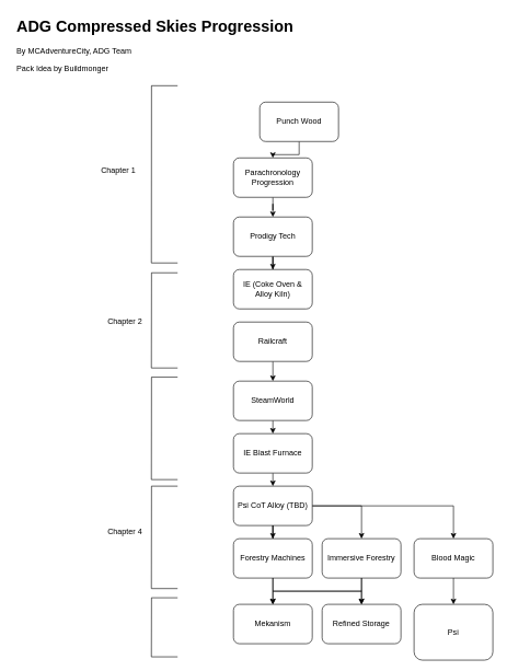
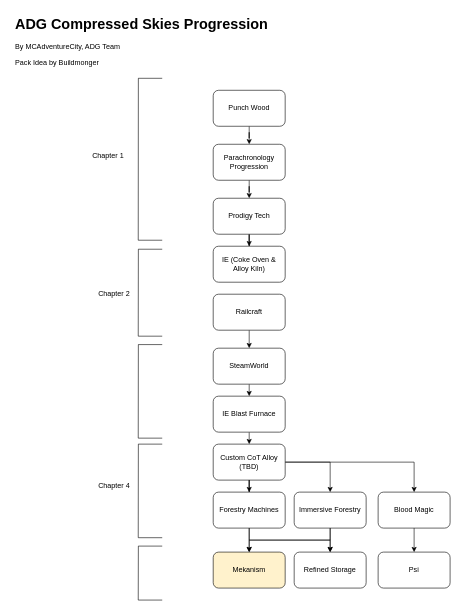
  <mxCell id="0" />
  <mxCell id="1" parent="0" />
  <mxCell id="2" value="&lt;h1&gt;ADG Compressed Skies Progression&lt;/h1&gt;&lt;p&gt;By MCAdventureCity, ADG Team&lt;/p&gt;&lt;p&gt;Pack Idea by Buildmonger&lt;/p&gt;" style="text;html=1;strokeColor=none;fillColor=none;spacing=5;spacingTop=-20;whiteSpace=wrap;overflow=hidden;rounded=0;" parent="1" vertex="1"><mxGeometry x="20" y="20" width="460" height="120" as="geometry" /></mxCell>
  <mxCell id="3" style="edgeStyle=orthogonalEdgeStyle;rounded=0;orthogonalLoop=1;jettySize=auto;html=1;" parent="1" source="4" target="6" edge="1"><mxGeometry relative="1" as="geometry" /></mxCell>
- <mxCell id="4" value="Punch Wood" style="rounded=1;whiteSpace=wrap;html=1;" parent="1" vertex="1"><mxGeometry x="395" y="155" width="120" height="60" as="geometry" /></mxCell>
+ <mxCell id="4" value="Punch Wood" style="rounded=1;whiteSpace=wrap;html=1;" parent="1" vertex="1"><mxGeometry x="355" y="150" width="120" height="60" as="geometry" /></mxCell>
  <mxCell id="5" style="edgeStyle=orthogonalEdgeStyle;rounded=0;orthogonalLoop=1;jettySize=auto;html=1;entryX=0.5;entryY=0;entryDx=0;entryDy=0;" parent="1" source="6" target="8" edge="1"><mxGeometry relative="1" as="geometry" /></mxCell>
  <mxCell id="6" value="Parachronology Progression" style="rounded=1;whiteSpace=wrap;html=1;" parent="1" vertex="1"><mxGeometry x="355" y="240" width="120" height="60" as="geometry" /></mxCell>
  <mxCell id="7" style="edgeStyle=orthogonalEdgeStyle;rounded=0;orthogonalLoop=1;jettySize=auto;html=1;entryX=0.5;entryY=0;entryDx=0;entryDy=0;" parent="1" source="8" target="9" edge="1"><mxGeometry relative="1" as="geometry" /></mxCell>
  <mxCell id="8" value="Prodigy Tech" style="rounded=1;whiteSpace=wrap;html=1;" parent="1" vertex="1"><mxGeometry x="355" y="330" width="120" height="60" as="geometry" /></mxCell>
  <mxCell id="9" value="IE (Coke Oven &amp;amp; Alloy Kiln)" style="rounded=1;whiteSpace=wrap;html=1;" parent="1" vertex="1"><mxGeometry x="355" y="410" width="120" height="60" as="geometry" /></mxCell>
  <mxCell id="10" value="" style="endArrow=none;html=1;entryX=0.457;entryY=0.917;entryDx=0;entryDy=0;entryPerimeter=0;" parent="1" target="2" edge="1"><mxGeometry width="50" height="50" relative="1" as="geometry"><mxPoint x="230" y="400" as="sourcePoint" /><mxPoint x="230" y="160" as="targetPoint" /></mxGeometry></mxCell>
  <mxCell id="11" value="" style="endArrow=none;html=1;" parent="1" edge="1"><mxGeometry width="50" height="50" relative="1" as="geometry"><mxPoint x="270" y="400" as="sourcePoint" /><mxPoint x="230" y="400" as="targetPoint" /></mxGeometry></mxCell>
  <mxCell id="12" value="" style="endArrow=none;html=1;" parent="1" edge="1"><mxGeometry width="50" height="50" relative="1" as="geometry"><mxPoint x="270" y="130" as="sourcePoint" /><mxPoint x="230" y="130" as="targetPoint" /></mxGeometry></mxCell>
  <mxCell id="13" value="Chapter 1" style="text;html=1;strokeColor=none;fillColor=none;align=center;verticalAlign=middle;whiteSpace=wrap;rounded=0;" parent="1" vertex="1"><mxGeometry x="150" y="250" width="60" height="20" as="geometry" /></mxCell>
  <mxCell id="14" style="edgeStyle=orthogonalEdgeStyle;rounded=0;orthogonalLoop=1;jettySize=auto;html=1;exitX=0.5;exitY=1;exitDx=0;exitDy=0;entryX=0.5;entryY=0;entryDx=0;entryDy=0;" parent="1" source="15" target="17" edge="1"><mxGeometry relative="1" as="geometry" /></mxCell>
  <mxCell id="15" value="Railcraft" style="rounded=1;whiteSpace=wrap;html=1;" parent="1" vertex="1"><mxGeometry x="355" y="490" width="120" height="60" as="geometry" /></mxCell>
  <mxCell id="16" style="edgeStyle=orthogonalEdgeStyle;rounded=0;orthogonalLoop=1;jettySize=auto;html=1;exitX=0.5;exitY=1;exitDx=0;exitDy=0;entryX=0.5;entryY=0;entryDx=0;entryDy=0;" parent="1" source="17" target="19" edge="1"><mxGeometry relative="1" as="geometry" /></mxCell>
  <mxCell id="17" value="SteamWorld" style="rounded=1;whiteSpace=wrap;html=1;" parent="1" vertex="1"><mxGeometry x="355" y="580" width="120" height="60" as="geometry" /></mxCell>
  <mxCell id="18" style="edgeStyle=orthogonalEdgeStyle;rounded=0;orthogonalLoop=1;jettySize=auto;html=1;exitX=0.5;exitY=1;exitDx=0;exitDy=0;entryX=0.5;entryY=0;entryDx=0;entryDy=0;" parent="1" source="19" target="23" edge="1"><mxGeometry relative="1" as="geometry" /></mxCell>
  <mxCell id="19" value="IE Blast Furnace" style="rounded=1;whiteSpace=wrap;html=1;" parent="1" vertex="1"><mxGeometry x="355" y="660" width="120" height="60" as="geometry" /></mxCell>
  <mxCell id="20" style="edgeStyle=orthogonalEdgeStyle;rounded=0;orthogonalLoop=1;jettySize=auto;html=1;exitX=0.5;exitY=1;exitDx=0;exitDy=0;" parent="1" source="23" target="26" edge="1"><mxGeometry relative="1" as="geometry" /></mxCell>
  <mxCell id="21" style="edgeStyle=orthogonalEdgeStyle;rounded=0;orthogonalLoop=1;jettySize=auto;html=1;exitX=1;exitY=0.5;exitDx=0;exitDy=0;entryX=0.5;entryY=0;entryDx=0;entryDy=0;" parent="1" source="23" target="29" edge="1"><mxGeometry relative="1" as="geometry" /></mxCell>
  <mxCell id="22" style="edgeStyle=orthogonalEdgeStyle;rounded=0;orthogonalLoop=1;jettySize=auto;html=1;exitX=1;exitY=0.5;exitDx=0;exitDy=0;entryX=0.5;entryY=0;entryDx=0;entryDy=0;" parent="1" source="23" target="33" edge="1"><mxGeometry relative="1" as="geometry" /></mxCell>
- <mxCell id="23" value="Psi CoT Alloy (TBD)" style="rounded=1;whiteSpace=wrap;html=1;" parent="1" vertex="1"><mxGeometry x="355" y="740" width="120" height="60" as="geometry" /></mxCell>
+ <mxCell id="23" value="Custom CoT Alloy (TBD)" style="rounded=1;whiteSpace=wrap;html=1;" parent="1" vertex="1"><mxGeometry x="355" y="740" width="120" height="60" as="geometry" /></mxCell>
  <mxCell id="24" style="edgeStyle=orthogonalEdgeStyle;rounded=0;orthogonalLoop=1;jettySize=auto;html=1;entryX=0.5;entryY=0;entryDx=0;entryDy=0;" parent="1" source="26" target="30" edge="1"><mxGeometry relative="1" as="geometry" /></mxCell>
  <mxCell id="25" style="edgeStyle=orthogonalEdgeStyle;rounded=0;orthogonalLoop=1;jettySize=auto;html=1;exitX=0.5;exitY=1;exitDx=0;exitDy=0;entryX=0.5;entryY=0;entryDx=0;entryDy=0;" parent="1" source="26" target="31" edge="1"><mxGeometry relative="1" as="geometry" /></mxCell>
  <mxCell id="26" value="Forestry Machines" style="rounded=1;whiteSpace=wrap;html=1;" parent="1" vertex="1"><mxGeometry x="355" y="820" width="120" height="60" as="geometry" /></mxCell>
  <mxCell id="27" style="edgeStyle=orthogonalEdgeStyle;rounded=0;orthogonalLoop=1;jettySize=auto;html=1;entryX=0.5;entryY=0;entryDx=0;entryDy=0;" parent="1" source="29" target="31" edge="1"><mxGeometry relative="1" as="geometry" /></mxCell>
  <mxCell id="28" style="edgeStyle=orthogonalEdgeStyle;rounded=0;orthogonalLoop=1;jettySize=auto;html=1;exitX=0.5;exitY=1;exitDx=0;exitDy=0;entryX=0.5;entryY=0;entryDx=0;entryDy=0;" parent="1" source="29" target="30" edge="1"><mxGeometry relative="1" as="geometry" /></mxCell>
  <mxCell id="29" value="Immersive Forestry" style="rounded=1;whiteSpace=wrap;html=1;" parent="1" vertex="1"><mxGeometry x="490" y="820" width="120" height="60" as="geometry" /></mxCell>
- <mxCell id="30" value="Mekanism" style="rounded=1;whiteSpace=wrap;html=1;" parent="1" vertex="1"><mxGeometry x="355" y="920" width="120" height="60" as="geometry" /></mxCell>
+ <mxCell id="30" value="Mekanism" style="rounded=1;whiteSpace=wrap;html=1;fillColor=#fff2cc;" parent="1" vertex="1"><mxGeometry x="355" y="920" width="120" height="60" as="geometry" /></mxCell>
  <mxCell id="31" value="Refined Storage" style="rounded=1;whiteSpace=wrap;html=1;" parent="1" vertex="1"><mxGeometry x="490" y="920" width="120" height="60" as="geometry" /></mxCell>
  <mxCell id="32" style="edgeStyle=orthogonalEdgeStyle;rounded=0;orthogonalLoop=1;jettySize=auto;html=1;exitX=0.5;exitY=1;exitDx=0;exitDy=0;entryX=0.5;entryY=0;entryDx=0;entryDy=0;" parent="1" source="33" target="34" edge="1"><mxGeometry relative="1" as="geometry" /></mxCell>
  <mxCell id="33" value="Blood Magic" style="rounded=1;whiteSpace=wrap;html=1;" parent="1" vertex="1"><mxGeometry x="630" y="820" width="120" height="60" as="geometry" /></mxCell>
- <mxCell id="34" value="Psi" style="rounded=1;whiteSpace=wrap;html=1;" parent="1" vertex="1"><mxGeometry x="630" y="920" width="120" height="85" as="geometry" /></mxCell>
+ <mxCell id="34" value="Psi" style="rounded=1;whiteSpace=wrap;html=1;" parent="1" vertex="1"><mxGeometry x="630" y="920" width="120" height="60" as="geometry" /></mxCell>
  <mxCell id="35" value="" style="endArrow=none;html=1;entryX=0.457;entryY=0.917;entryDx=0;entryDy=0;entryPerimeter=0;" parent="1" edge="1"><mxGeometry width="50" height="50" relative="1" as="geometry"><mxPoint x="230" y="560" as="sourcePoint" /><mxPoint x="230.22" y="415.04" as="targetPoint" /></mxGeometry></mxCell>
  <mxCell id="36" value="" style="endArrow=none;html=1;" parent="1" edge="1"><mxGeometry width="50" height="50" relative="1" as="geometry"><mxPoint x="270" y="560" as="sourcePoint" /><mxPoint x="230" y="560" as="targetPoint" /></mxGeometry></mxCell>
  <mxCell id="37" value="" style="endArrow=none;html=1;" parent="1" edge="1"><mxGeometry width="50" height="50" relative="1" as="geometry"><mxPoint x="270" y="415" as="sourcePoint" /><mxPoint x="230" y="415" as="targetPoint" /></mxGeometry></mxCell>
  <mxCell id="38" value="" style="endArrow=none;html=1;entryX=0.457;entryY=0.917;entryDx=0;entryDy=0;entryPerimeter=0;" parent="1" edge="1"><mxGeometry width="50" height="50" relative="1" as="geometry"><mxPoint x="230" y="730" as="sourcePoint" /><mxPoint x="230.22" y="574.04" as="targetPoint" /></mxGeometry></mxCell>
  <mxCell id="39" value="" style="endArrow=none;html=1;" parent="1" edge="1"><mxGeometry width="50" height="50" relative="1" as="geometry"><mxPoint x="270" y="730" as="sourcePoint" /><mxPoint x="230" y="730" as="targetPoint" /></mxGeometry></mxCell>
  <mxCell id="40" value="" style="endArrow=none;html=1;" parent="1" edge="1"><mxGeometry width="50" height="50" relative="1" as="geometry"><mxPoint x="270" y="574" as="sourcePoint" /><mxPoint x="230" y="574" as="targetPoint" /></mxGeometry></mxCell>
  <mxCell id="41" value="" style="endArrow=none;html=1;entryX=0.457;entryY=0.917;entryDx=0;entryDy=0;entryPerimeter=0;" parent="1" edge="1"><mxGeometry width="50" height="50" relative="1" as="geometry"><mxPoint x="230" y="896" as="sourcePoint" /><mxPoint x="230.22" y="740.04" as="targetPoint" /></mxGeometry></mxCell>
  <mxCell id="42" value="" style="endArrow=none;html=1;" parent="1" edge="1"><mxGeometry width="50" height="50" relative="1" as="geometry"><mxPoint x="270" y="896" as="sourcePoint" /><mxPoint x="230" y="896" as="targetPoint" /></mxGeometry></mxCell>
  <mxCell id="43" value="" style="endArrow=none;html=1;" parent="1" edge="1"><mxGeometry width="50" height="50" relative="1" as="geometry"><mxPoint x="270" y="740" as="sourcePoint" /><mxPoint x="230" y="740" as="targetPoint" /></mxGeometry></mxCell>
  <mxCell id="44" value="" style="endArrow=none;html=1;entryX=0.457;entryY=0.917;entryDx=0;entryDy=0;entryPerimeter=0;" parent="1" edge="1"><mxGeometry width="50" height="50" relative="1" as="geometry"><mxPoint x="230" y="1000" as="sourcePoint" /><mxPoint x="230.22" y="910.04" as="targetPoint" /></mxGeometry></mxCell>
  <mxCell id="45" value="" style="endArrow=none;html=1;" parent="1" edge="1"><mxGeometry width="50" height="50" relative="1" as="geometry"><mxPoint x="270" y="1000" as="sourcePoint" /><mxPoint x="230" y="1000" as="targetPoint" /></mxGeometry></mxCell>
  <mxCell id="46" value="" style="endArrow=none;html=1;" parent="1" edge="1"><mxGeometry width="50" height="50" relative="1" as="geometry"><mxPoint x="270" y="910" as="sourcePoint" /><mxPoint x="230" y="910" as="targetPoint" /></mxGeometry></mxCell>
  <mxCell id="47" value="Chapter 4" style="text;html=1;strokeColor=none;fillColor=none;align=center;verticalAlign=middle;whiteSpace=wrap;rounded=0;" parent="1" vertex="1"><mxGeometry x="160" y="800" width="60" height="20" as="geometry" /></mxCell>
  <mxCell id="48" value="Chapter 2" style="text;html=1;strokeColor=none;fillColor=none;align=center;verticalAlign=middle;whiteSpace=wrap;rounded=0;" parent="1" vertex="1"><mxGeometry x="160" y="480" width="60" height="20" as="geometry" /></mxCell>
